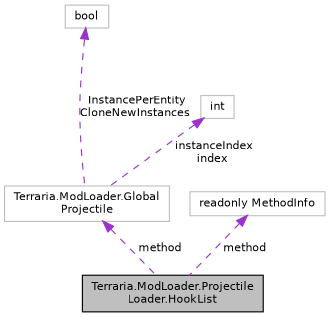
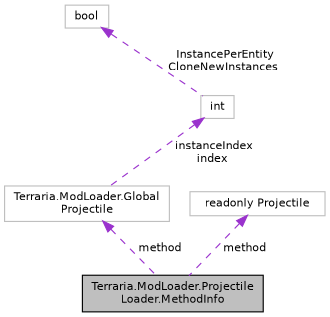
  digraph {
    node [color=grey75 fillcolor=white fontname=Helvetica fontsize=10 shape=record style=filled]
    edge [color=darkorchid3 dir=back fontname=Helvetica fontsize=10 labelfontname=Helvetica labelfontsize=10 style=dashed]
-   n1 [color=black fillcolor=grey75 fontcolor=black height=0.2 label="Terraria.ModLoader.Projectile\lLoader.HookList" width=0.4]
+   n1 [color=black fillcolor=grey75 fontcolor=black height=0.2 label="Terraria.ModLoader.Projectile\lLoader.MethodInfo" width=0.4]
    n2 [height=0.2 label="Terraria.ModLoader.Global\lProjectile" width=0.4]
    n3 [height=0.2 label=int width=0.4]
    n4 [height=0.2 label=bool width=0.4]
-   n5 [height=0.2 label="readonly MethodInfo" width=0.4]
+   n5 [height=0.2 label="readonly Projectile" width=0.4]
    n2 -> n1 [label=" method"]
    n3 -> n2 [label=" instanceIndex\nindex"]
-   n4 -> n2 [label=" InstancePerEntity\nCloneNewInstances"]
+   n4 -> n3 [label=" InstancePerEntity\nCloneNewInstances"]
    n5 -> n1 [label=" method"]
  }
